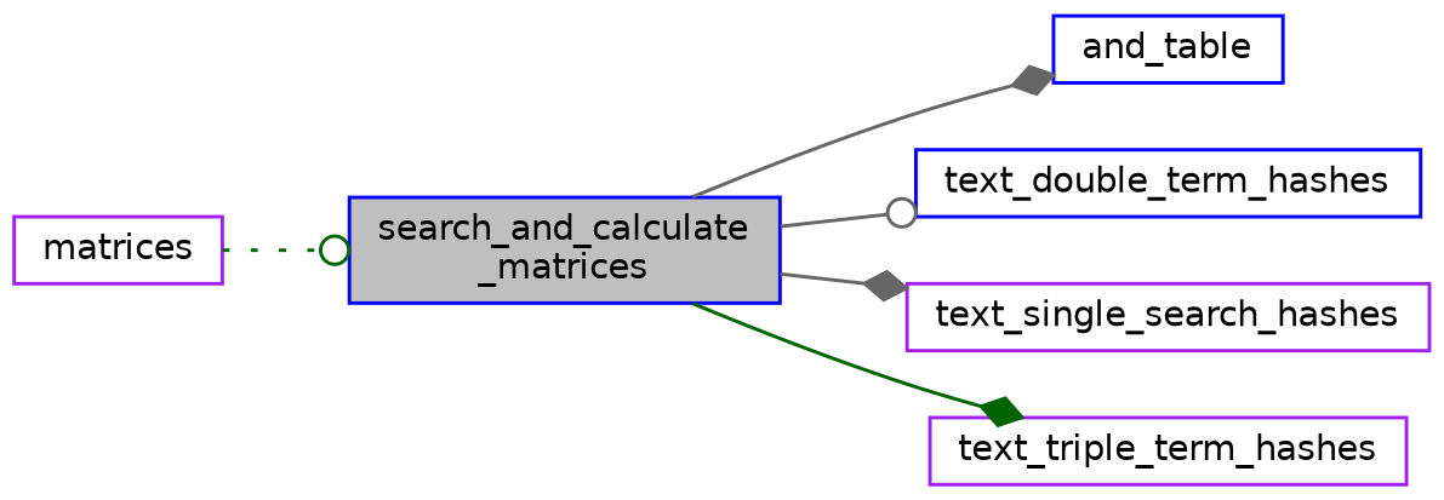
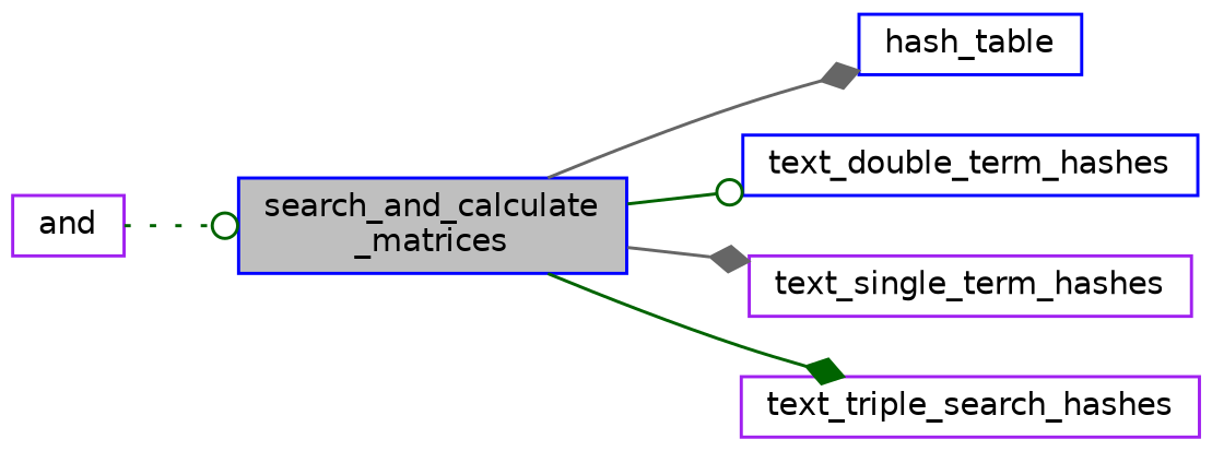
  digraph {
    rankdir=LR
    node [color=blue fillcolor=white fontname=Helvetica fontsize=10 shape=record style=filled]
    edge [arrowhead=diamond color=gray40 fontname=Helvetica fontsize=10 labelfontname=Helvetica labelfontsize=10 style=solid]
    n1 [fillcolor=grey75 fontcolor=black height=0.2 label="search_and_calculate\l_matrices" width=0.4]
-   n2 [height=0.2 label=and_table width=0.4]
+   n2 [height=0.2 label=hash_table width=0.4]
    n3 [height=0.2 label=text_double_term_hashes width=0.4]
-   n4 [color=purple height=0.2 label=text_single_search_hashes width=0.4]
-   n5 [color=purple height=0.2 label=text_triple_term_hashes width=0.4]
-   n6 [color=purple height=0.2 label=matrices width=0.4]
+   n4 [color=purple height=0.2 label=text_single_term_hashes width=0.4]
+   n5 [color=purple height=0.2 label=text_triple_search_hashes width=0.4]
+   n6 [color=purple height=0.2 label=and width=0.4]
    n1 -> n2
-   n1 -> n3 [arrowhead=odot]
+   n1 -> n3 [arrowhead=odot color=darkgreen]
    n1 -> n4
    n1 -> n5 [color=darkgreen]
    n6 -> n1 [arrowhead=odot color=darkgreen style=dotted]
  }
